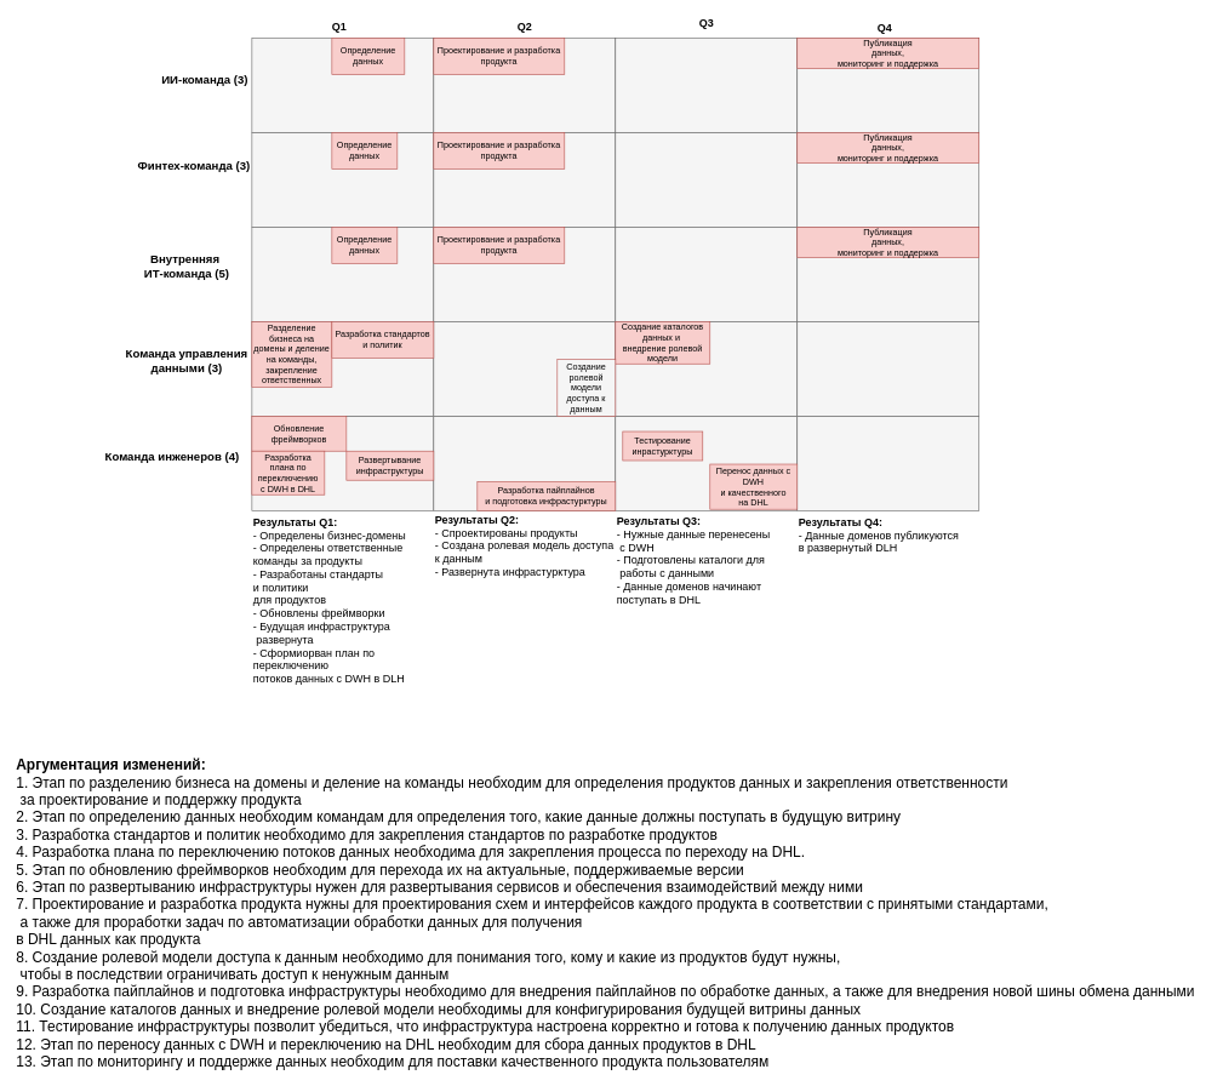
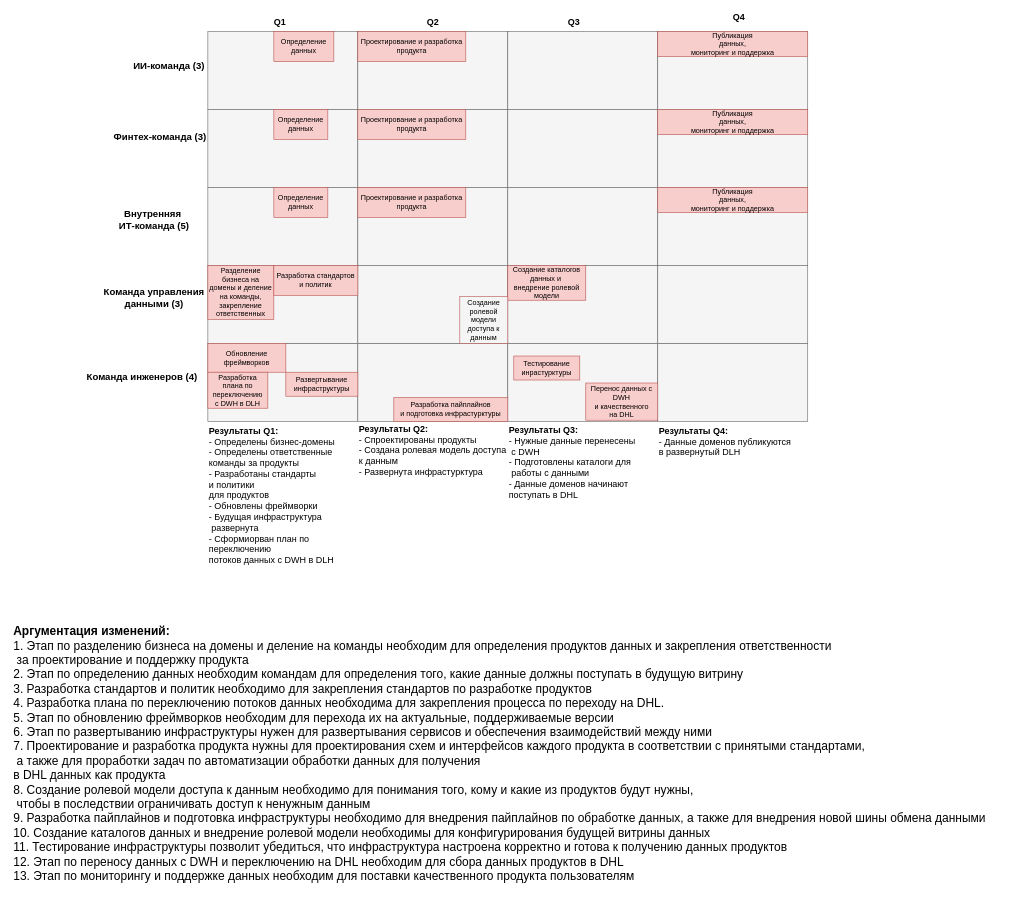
  <mxCell id="0" />
  <mxCell id="1" parent="0" />
  <mxCell id="2" value="ИИ-команда (3)" style="text;html=1;align=center;verticalAlign=middle;resizable=0;points=[];autosize=1;strokeColor=none;fillColor=none;fontStyle=1;fontSize=16;" vertex="1" parent="1"><mxGeometry x="211" y="94" width="140" height="30" as="geometry" /></mxCell>
  <mxCell id="3" value="Финтех-команда (3)" style="text;html=1;align=center;verticalAlign=middle;resizable=0;points=[];autosize=1;strokeColor=none;fillColor=none;fontStyle=1;fontSize=16;" vertex="1" parent="1"><mxGeometry x="181" y="212" width="170" height="30" as="geometry" /></mxCell>
  <mxCell id="4" value="Команда инженеров (4)" style="text;html=1;align=center;verticalAlign=middle;resizable=0;points=[];autosize=1;strokeColor=none;fillColor=none;fontStyle=1;fontSize=16;" vertex="1" parent="1"><mxGeometry x="136" y="612" width="200" height="30" as="geometry" /></mxCell>
  <mxCell id="5" value="&lt;b&gt;Результаты Q1:&lt;/b&gt;&lt;div&gt;- Определены бизнес-домены&lt;/div&gt;&lt;div&gt;- Определены ответственные&amp;nbsp;&lt;/div&gt;&lt;div&gt;команды за п&lt;span style=&quot;background-color: transparent; color: light-dark(rgb(0, 0, 0), rgb(255, 255, 255));&quot;&gt;родукты&lt;/span&gt;&lt;/div&gt;&lt;div&gt;- Разработаны стандарты&amp;nbsp;&lt;/div&gt;&lt;div&gt;и политики&lt;/div&gt;&lt;div&gt;для продуктов&lt;/div&gt;&lt;div&gt;- Обновлены фреймворки&lt;/div&gt;&lt;div&gt;- Будущая инфраструктура&lt;/div&gt;&lt;div&gt;&amp;nbsp;развернута&lt;/div&gt;&lt;div&gt;- Сформиорван план по&amp;nbsp;&lt;/div&gt;&lt;div&gt;переключению&lt;/div&gt;&lt;div&gt;потоков данных с DWH в DLH&lt;/div&gt;" style="text;html=1;align=left;verticalAlign=middle;resizable=0;points=[];autosize=1;strokeColor=none;fillColor=none;fontSize=15;" vertex="1" parent="1"><mxGeometry x="346" y="700" width="230" height="250" as="geometry" /></mxCell>
  <mxCell id="6" value="&lt;b&gt;Результаты Q2:&lt;/b&gt;&lt;div&gt;- Спроектированы продукты&lt;/div&gt;&lt;div&gt;- Создана ролевая модель доступа&lt;/div&gt;&lt;div&gt;к данным&lt;/div&gt;&lt;div&gt;- Развернута инфрастурктура&lt;/div&gt;" style="text;html=1;align=left;verticalAlign=middle;resizable=0;points=[];autosize=1;strokeColor=none;fillColor=none;fontSize=15;" vertex="1" parent="1"><mxGeometry x="596" y="700" width="270" height="100" as="geometry" /></mxCell>
  <mxCell id="7" value="&lt;b&gt;Результаты Q3:&lt;/b&gt;&lt;div&gt;- Нужные данные перенесены&lt;/div&gt;&lt;div&gt;&amp;nbsp;с DWH&lt;/div&gt;&lt;div&gt;- Подготовлены каталоги для&lt;/div&gt;&lt;div&gt;&amp;nbsp;работы с данными&lt;/div&gt;&lt;div&gt;- Данные доменов начинают&lt;/div&gt;&lt;div&gt;поступать в DHL&lt;/div&gt;" style="text;html=1;align=left;verticalAlign=middle;resizable=0;points=[];autosize=1;strokeColor=none;fillColor=none;fontSize=15;" vertex="1" parent="1"><mxGeometry x="846" y="700" width="230" height="140" as="geometry" /></mxCell>
  <mxCell id="8" value="&lt;b&gt;Результаты Q4:&lt;/b&gt;&lt;div&gt;- Данные доменов публикуются&lt;/div&gt;&lt;div&gt;в развернутый DLH&lt;/div&gt;" style="text;html=1;align=left;verticalAlign=middle;resizable=0;points=[];autosize=1;strokeColor=none;fillColor=none;fontSize=15;" vertex="1" parent="1"><mxGeometry x="1096" y="700" width="240" height="70" as="geometry" /></mxCell>
  <mxCell id="9" value="&lt;b&gt;Аргументация изменений:&lt;/b&gt;&lt;div&gt;1. Этап по разделению бизнеса на домены и деление на команды необходим для определения продуктов данных и закрепления ответственности&lt;/div&gt;&lt;div&gt;&amp;nbsp;за проектирование и поддержку продукта&lt;/div&gt;&lt;div&gt;2. Этап по определению данных необходим командам для определения того, какие данные должны поступать в будущую витрину&lt;/div&gt;&lt;div&gt;3. Разработка стандартов и политик необходимо для закрепления стандартов по разработке продуктов&lt;/div&gt;&lt;div&gt;4. Разработка плана по переключению потоков данных необходима для закрепления процесса по переходу на DHL.&lt;/div&gt;&lt;div&gt;5. Этап по обновлению фреймворков необходим для перехода их на актуальные, поддерживаемые версии&lt;/div&gt;&lt;div&gt;6. Этап по развертыванию инфраструктуры нужен для развертывания сервисов и обеспечения взаимодействий между ними&lt;/div&gt;&lt;div&gt;7. Проектирование и разработка продукта нужны для проектирования схем и интерфейсов каждого продукта в соответствии с принятыми стандартами,&lt;/div&gt;&lt;div&gt;&amp;nbsp;а также для проработки задач по автоматизации обработки данных для получения&lt;/div&gt;&lt;div&gt;в DHL данных как продукта&lt;/div&gt;&lt;div&gt;8. Создание ролевой модели доступа к данным необходимо для понимания того, кому и какие из продуктов будут нужны,&lt;/div&gt;&lt;div&gt;&amp;nbsp;чтобы в последствии ограничивать доступ к ненужным данным&lt;/div&gt;&lt;div&gt;9. Разработка пайплайнов и подготовка инфраструктуры необходимо для внедрения пайплайнов по обработке данных, а также для внедрения новой шины обмена данными&lt;/div&gt;&lt;div&gt;10. Создание каталогов данных и внедрение ролевой модели необходимы для конфигурирования будущей витрины данных&lt;/div&gt;&lt;div&gt;11. Тестирование инфраструктуры позволит убедиться, что инфраструктура настроена корректно и готова к получению данных продуктов&lt;/div&gt;&lt;div&gt;12. Этап по переносу данных с DWH и переключению на DHL необходим для сбора данных продуктов в DHL&lt;/div&gt;&lt;div&gt;13. Этап по мониторингу и поддержке данных необходим для поставки качественного продукта пользователям&lt;/div&gt;" style="text;html=1;align=left;verticalAlign=middle;resizable=0;points=[];autosize=1;strokeColor=none;fillColor=none;fontSize=20;" vertex="1" parent="1"><mxGeometry x="20" y="1030" width="1640" height="450" as="geometry" /></mxCell>
  <mxCell id="10" value="" style="rounded=0;whiteSpace=wrap;html=1;fillColor=#f5f5f5;fontColor=#333333;strokeColor=#666666;" vertex="1" parent="1"><mxGeometry x="346" y="52" width="250" height="130" as="geometry" /></mxCell>
  <mxCell id="11" value="" style="rounded=0;whiteSpace=wrap;html=1;fillColor=#f5f5f5;fontColor=#333333;strokeColor=#666666;" vertex="1" parent="1"><mxGeometry x="596" y="52" width="250" height="130" as="geometry" /></mxCell>
  <mxCell id="12" value="" style="rounded=0;whiteSpace=wrap;html=1;fillColor=#f5f5f5;fontColor=#333333;strokeColor=#666666;" vertex="1" parent="1"><mxGeometry x="846" y="52" width="250" height="130" as="geometry" /></mxCell>
  <mxCell id="13" value="" style="rounded=0;whiteSpace=wrap;html=1;fillColor=#f5f5f5;fontColor=#333333;strokeColor=#666666;" vertex="1" parent="1"><mxGeometry x="1096" y="52" width="250" height="130" as="geometry" /></mxCell>
  <mxCell id="14" value="" style="rounded=0;whiteSpace=wrap;html=1;fillColor=#f5f5f5;fontColor=#333333;strokeColor=#666666;" vertex="1" parent="1"><mxGeometry x="346" y="182" width="250" height="130" as="geometry" /></mxCell>
  <mxCell id="15" value="" style="rounded=0;whiteSpace=wrap;html=1;fillColor=#f5f5f5;fontColor=#333333;strokeColor=#666666;" vertex="1" parent="1"><mxGeometry x="596" y="182" width="250" height="130" as="geometry" /></mxCell>
  <mxCell id="16" value="" style="rounded=0;whiteSpace=wrap;html=1;fillColor=#f5f5f5;fontColor=#333333;strokeColor=#666666;" vertex="1" parent="1"><mxGeometry x="846" y="182" width="250" height="130" as="geometry" /></mxCell>
  <mxCell id="17" value="" style="rounded=0;whiteSpace=wrap;html=1;fillColor=#f5f5f5;fontColor=#333333;strokeColor=#666666;" vertex="1" parent="1"><mxGeometry x="1096" y="182" width="250" height="130" as="geometry" /></mxCell>
  <mxCell id="18" value="" style="rounded=0;whiteSpace=wrap;html=1;fillColor=#f5f5f5;fontColor=#333333;strokeColor=#666666;" vertex="1" parent="1"><mxGeometry x="346" y="572" width="250" height="130" as="geometry" /></mxCell>
  <mxCell id="19" value="" style="rounded=0;whiteSpace=wrap;html=1;fillColor=#f5f5f5;fontColor=#333333;strokeColor=#666666;" vertex="1" parent="1"><mxGeometry x="596" y="572" width="250" height="130" as="geometry" /></mxCell>
  <mxCell id="20" value="" style="rounded=0;whiteSpace=wrap;html=1;fillColor=#f5f5f5;fontColor=#333333;strokeColor=#666666;" vertex="1" parent="1"><mxGeometry x="846" y="572" width="250" height="130" as="geometry" /></mxCell>
  <mxCell id="21" value="" style="rounded=0;whiteSpace=wrap;html=1;fillColor=#f5f5f5;fontColor=#333333;strokeColor=#666666;" vertex="1" parent="1"><mxGeometry x="1096" y="572" width="250" height="130" as="geometry" /></mxCell>
  <mxCell id="22" value="Q1" style="text;html=1;align=center;verticalAlign=middle;resizable=0;points=[];autosize=1;strokeColor=none;fillColor=none;fontStyle=1;fontSize=15;" vertex="1" parent="1"><mxGeometry x="446" y="20" width="40" height="30" as="geometry" /></mxCell>
  <mxCell id="23" value="Q2" style="text;html=1;align=center;verticalAlign=middle;resizable=0;points=[];autosize=1;strokeColor=none;fillColor=none;fontStyle=1;fontSize=15;" vertex="1" parent="1"><mxGeometry x="701" y="20" width="40" height="30" as="geometry" /></mxCell>
- <mxCell id="24" value="Q3" style="text;html=1;align=center;verticalAlign=middle;resizable=0;points=[];autosize=1;strokeColor=none;fillColor=none;fontStyle=1;fontSize=15;" vertex="1" parent="1"><mxGeometry x="951" y="15" width="40" height="30" as="geometry" /></mxCell>
- <mxCell id="25" value="Q4" style="text;html=1;align=center;verticalAlign=middle;resizable=0;points=[];autosize=1;strokeColor=none;fillColor=none;fontStyle=1;fontSize=15;" vertex="1" parent="1"><mxGeometry x="1196" y="22" width="40" height="30" as="geometry" /></mxCell>
+ <mxCell id="24" value="Q3" style="text;html=1;align=center;verticalAlign=middle;resizable=0;points=[];autosize=1;strokeColor=none;fillColor=none;fontStyle=1;fontSize=15;" vertex="1" parent="1"><mxGeometry x="936" y="20" width="40" height="30" as="geometry" /></mxCell>
+ <mxCell id="25" value="Q4" style="text;html=1;align=center;verticalAlign=middle;resizable=0;points=[];autosize=1;strokeColor=none;fillColor=none;fontStyle=1;fontSize=15;" vertex="1" parent="1"><mxGeometry x="1211" y="12" width="40" height="30" as="geometry" /></mxCell>
  <mxCell id="26" value="Внутренняя&amp;nbsp;&lt;div&gt;ИТ-команда (5)&lt;br&gt;&lt;/div&gt;" style="text;html=1;align=center;verticalAlign=middle;resizable=0;points=[];autosize=1;strokeColor=none;fillColor=none;fontStyle=1;fontSize=16;" vertex="1" parent="1"><mxGeometry x="186" y="340" width="140" height="50" as="geometry" /></mxCell>
  <mxCell id="27" value="" style="rounded=0;whiteSpace=wrap;html=1;fillColor=#f5f5f5;fontColor=#333333;strokeColor=#666666;" vertex="1" parent="1"><mxGeometry x="346" y="312" width="250" height="130" as="geometry" /></mxCell>
  <mxCell id="28" value="" style="rounded=0;whiteSpace=wrap;html=1;fillColor=#f5f5f5;fontColor=#333333;strokeColor=#666666;" vertex="1" parent="1"><mxGeometry x="596" y="312" width="250" height="130" as="geometry" /></mxCell>
  <mxCell id="29" value="" style="rounded=0;whiteSpace=wrap;html=1;fillColor=#f5f5f5;fontColor=#333333;strokeColor=#666666;" vertex="1" parent="1"><mxGeometry x="846" y="312" width="250" height="130" as="geometry" /></mxCell>
  <mxCell id="30" value="" style="rounded=0;whiteSpace=wrap;html=1;fillColor=#f5f5f5;fontColor=#333333;strokeColor=#666666;" vertex="1" parent="1"><mxGeometry x="1096" y="312" width="250" height="130" as="geometry" /></mxCell>
  <mxCell id="31" value="Команда управления&lt;div&gt;данными (3)&lt;/div&gt;" style="text;html=1;align=center;verticalAlign=middle;resizable=0;points=[];autosize=1;strokeColor=none;fillColor=none;fontStyle=1;fontSize=16;" vertex="1" parent="1"><mxGeometry x="166" y="470" width="180" height="50" as="geometry" /></mxCell>
  <mxCell id="32" value="" style="rounded=0;whiteSpace=wrap;html=1;fillColor=#f5f5f5;fontColor=#333333;strokeColor=#666666;" vertex="1" parent="1"><mxGeometry x="346" y="442" width="250" height="130" as="geometry" /></mxCell>
  <mxCell id="33" value="" style="rounded=0;whiteSpace=wrap;html=1;fillColor=#f5f5f5;fontColor=#333333;strokeColor=#666666;" vertex="1" parent="1"><mxGeometry x="596" y="442" width="250" height="130" as="geometry" /></mxCell>
  <mxCell id="34" value="" style="rounded=0;whiteSpace=wrap;html=1;fillColor=#f5f5f5;fontColor=#333333;strokeColor=#666666;" vertex="1" parent="1"><mxGeometry x="846" y="442" width="250" height="130" as="geometry" /></mxCell>
  <mxCell id="35" value="" style="rounded=0;whiteSpace=wrap;html=1;fillColor=#f5f5f5;fontColor=#333333;strokeColor=#666666;" vertex="1" parent="1"><mxGeometry x="1096" y="442" width="250" height="130" as="geometry" /></mxCell>
  <mxCell id="36" value="Разделение бизнеса на домены и деление на команды,&lt;div&gt;закрепление ответственных&lt;/div&gt;" style="rounded=0;whiteSpace=wrap;html=1;fillColor=#f8cecc;strokeColor=#b85450;" vertex="1" parent="1"><mxGeometry x="346" y="442" width="110" height="90" as="geometry" /></mxCell>
  <mxCell id="37" value="Разработка стандартов и политик" style="rounded=0;whiteSpace=wrap;html=1;fillColor=#f8cecc;strokeColor=#b85450;" vertex="1" parent="1"><mxGeometry x="456" y="442" width="140" height="50" as="geometry" /></mxCell>
  <mxCell id="38" value="Определение данных" style="rounded=0;whiteSpace=wrap;html=1;fillColor=#f8cecc;strokeColor=#b85450;" vertex="1" parent="1"><mxGeometry x="456" y="52" width="100" height="50" as="geometry" /></mxCell>
  <mxCell id="39" value="Определение данных" style="rounded=0;whiteSpace=wrap;html=1;fillColor=#f8cecc;strokeColor=#b85450;" vertex="1" parent="1"><mxGeometry x="456" y="182" width="90" height="50" as="geometry" /></mxCell>
  <mxCell id="40" value="Определение данных" style="rounded=0;whiteSpace=wrap;html=1;fillColor=#f8cecc;strokeColor=#b85450;" vertex="1" parent="1"><mxGeometry x="456" y="312" width="90" height="50" as="geometry" /></mxCell>
  <mxCell id="41" value="Проектирование и разработка продукта" style="rounded=0;whiteSpace=wrap;html=1;fillColor=#f8cecc;strokeColor=#b85450;" vertex="1" parent="1"><mxGeometry x="596" y="52" width="180" height="50" as="geometry" /></mxCell>
  <mxCell id="42" value="Проектирование и разработка продукта" style="rounded=0;whiteSpace=wrap;html=1;fillColor=#f8cecc;strokeColor=#b85450;" vertex="1" parent="1"><mxGeometry x="596" y="182" width="180" height="50" as="geometry" /></mxCell>
  <mxCell id="43" value="Проектирование и разработка продукта" style="rounded=0;whiteSpace=wrap;html=1;fillColor=#f8cecc;strokeColor=#b85450;" vertex="1" parent="1"><mxGeometry x="596" y="312" width="180" height="50" as="geometry" /></mxCell>
  <mxCell id="44" value="Обновление фреймворков" style="rounded=0;whiteSpace=wrap;html=1;fillColor=#f8cecc;strokeColor=#b85450;" vertex="1" parent="1"><mxGeometry x="346" y="572" width="130" height="48" as="geometry" /></mxCell>
  <mxCell id="45" value="Развертывание инфраструктуры" style="rounded=0;whiteSpace=wrap;html=1;fillColor=#f8cecc;strokeColor=#b85450;" vertex="1" parent="1"><mxGeometry x="476" y="620" width="120" height="40" as="geometry" /></mxCell>
  <mxCell id="46" value="Перенос данных с&lt;div&gt;DWH&lt;/div&gt;&lt;div&gt;и качественного&lt;/div&gt;&lt;div&gt;на DHL&lt;/div&gt;" style="rounded=0;whiteSpace=wrap;html=1;fillColor=#f8cecc;strokeColor=#b85450;" vertex="1" parent="1"><mxGeometry x="976" y="638" width="120" height="62" as="geometry" /></mxCell>
  <mxCell id="47" value="Разработка пайплайнов&lt;div&gt;и подготовка инфрастурктуры&lt;/div&gt;" style="rounded=0;whiteSpace=wrap;html=1;fillColor=#f8cecc;strokeColor=#b85450;" vertex="1" parent="1"><mxGeometry x="656" y="662" width="190" height="40" as="geometry" /></mxCell>
  <mxCell id="48" value="Публикация&lt;div&gt;данных,&lt;/div&gt;&lt;div&gt;мониторинг и поддержка&lt;/div&gt;" style="rounded=0;whiteSpace=wrap;html=1;fillColor=#f8cecc;strokeColor=#b85450;" vertex="1" parent="1"><mxGeometry x="1096" y="52" width="250" height="42" as="geometry" /></mxCell>
  <mxCell id="49" value="Публикация&lt;div&gt;данных,&lt;/div&gt;&lt;div&gt;мониторинг и поддержка&lt;/div&gt;" style="rounded=0;whiteSpace=wrap;html=1;fillColor=#f8cecc;strokeColor=#b85450;" vertex="1" parent="1"><mxGeometry x="1096" y="182" width="250" height="42" as="geometry" /></mxCell>
  <mxCell id="50" value="Публикация&lt;div&gt;данных,&lt;/div&gt;&lt;div&gt;мониторинг и поддержка&lt;/div&gt;" style="rounded=0;whiteSpace=wrap;html=1;fillColor=#f8cecc;strokeColor=#b85450;" vertex="1" parent="1"><mxGeometry x="1096" y="312" width="250" height="42" as="geometry" /></mxCell>
  <mxCell id="51" value="Создание каталогов&lt;div&gt;данных и&amp;nbsp;&lt;/div&gt;&lt;div&gt;внедрение ролевой&lt;/div&gt;&lt;div&gt;модели&lt;/div&gt;" style="rounded=0;whiteSpace=wrap;html=1;fillColor=#f8cecc;strokeColor=#b85450;" vertex="1" parent="1"><mxGeometry x="846" y="442" width="130" height="58" as="geometry" /></mxCell>
  <mxCell id="52" value="Создание ролевой модели доступа к данным" style="rounded=0;whiteSpace=wrap;html=1;fillColor=#f5f5f5;strokeColor=#b85450;" vertex="1" parent="1"><mxGeometry x="766" y="494" width="80" height="78" as="geometry" /></mxCell>
- <mxCell id="53" value="Разработка&lt;div&gt;плана по переключению&lt;/div&gt;&lt;div&gt;с DWH в DHL&lt;/div&gt;" style="rounded=0;whiteSpace=wrap;html=1;fillColor=#f8cecc;strokeColor=#b85450;" vertex="1" parent="1"><mxGeometry x="346" y="620" width="100" height="60" as="geometry" /></mxCell>
+ <mxCell id="53" value="Разработка&lt;div&gt;плана по переключению&lt;/div&gt;&lt;div&gt;с DWH в DLH&lt;/div&gt;" style="rounded=0;whiteSpace=wrap;html=1;fillColor=#f8cecc;strokeColor=#b85450;" vertex="1" parent="1"><mxGeometry x="346" y="620" width="100" height="60" as="geometry" /></mxCell>
  <mxCell id="54" value="Тестирование&lt;div&gt;инрастурктуры&lt;/div&gt;" style="rounded=0;whiteSpace=wrap;html=1;fillColor=#f8cecc;strokeColor=#b85450;" vertex="1" parent="1"><mxGeometry x="856" y="593" width="110" height="40" as="geometry" /></mxCell>
